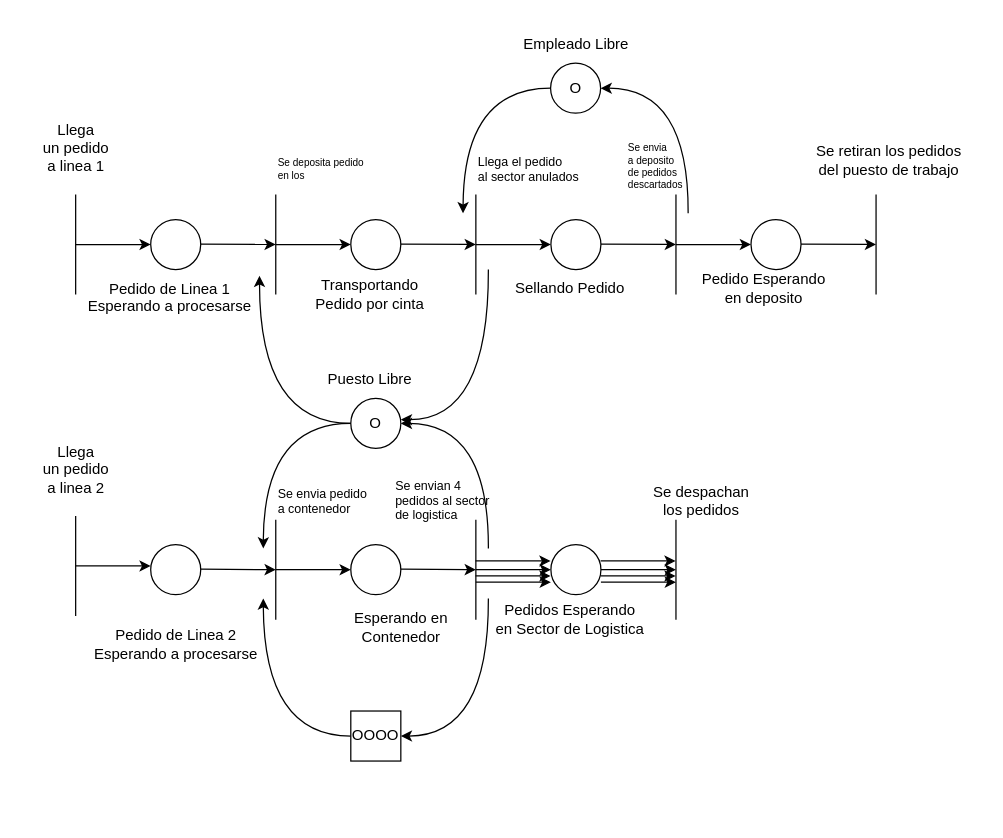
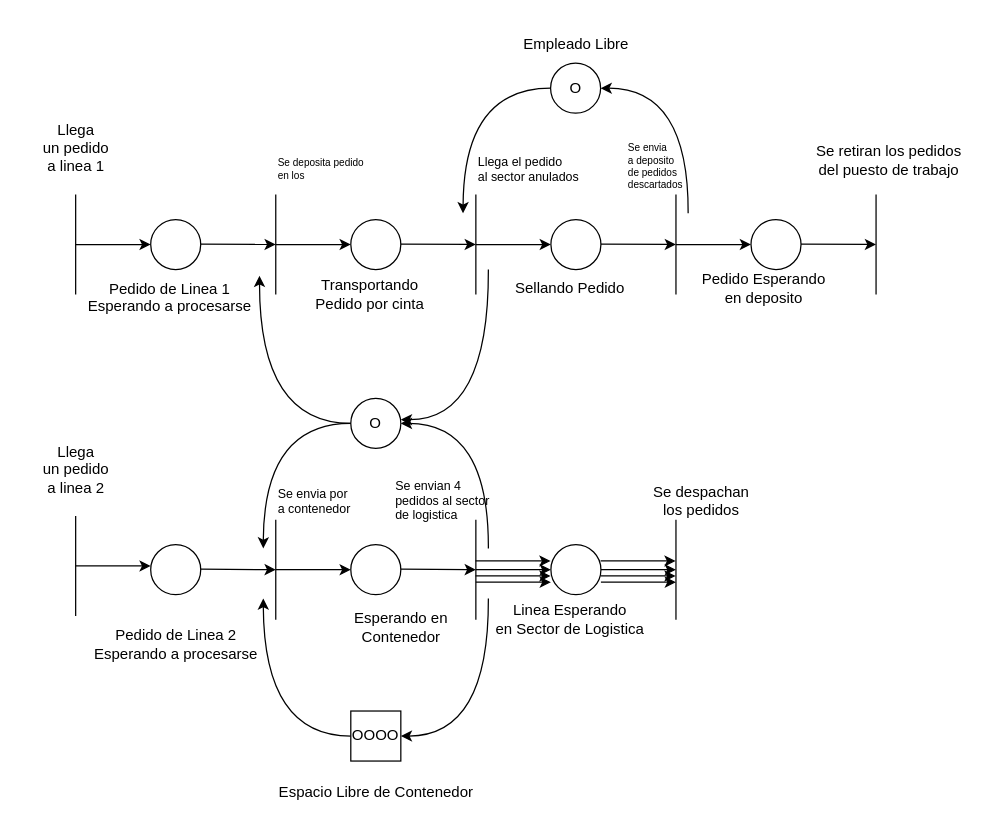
  <mxCell id="0" />
  <mxCell id="1" parent="0" />
  <mxCell id="2" value="" style="endArrow=none;html=1;rounded=0;" edge="1" parent="1"><mxGeometry width="50" height="50" relative="1" as="geometry"><mxPoint x="60" y="235" as="sourcePoint" /><mxPoint x="60" y="155" as="targetPoint" /></mxGeometry></mxCell>
  <mxCell id="3" value="" style="endArrow=classic;html=1;rounded=0;" edge="1" parent="1"><mxGeometry width="50" height="50" relative="1" as="geometry"><mxPoint x="60" y="195" as="sourcePoint" /><mxPoint x="120" y="195" as="targetPoint" /></mxGeometry></mxCell>
  <mxCell id="4" value="Llega&lt;div&gt;un pedido&lt;/div&gt;&lt;div&gt;a linea 1&lt;/div&gt;" style="text;html=1;align=center;verticalAlign=middle;resizable=0;points=[];autosize=1;strokeColor=none;fillColor=none;" vertex="1" parent="1"><mxGeometry x="20" y="88" width="80" height="60" as="geometry" /></mxCell>
  <mxCell id="5" value="" style="endArrow=none;html=1;rounded=0;" edge="1" parent="1"><mxGeometry width="50" height="50" relative="1" as="geometry"><mxPoint x="60" y="492" as="sourcePoint" /><mxPoint x="60" y="412" as="targetPoint" /></mxGeometry></mxCell>
  <mxCell id="6" value="" style="endArrow=classic;html=1;rounded=0;" edge="1" parent="1"><mxGeometry width="50" height="50" relative="1" as="geometry"><mxPoint x="60" y="452" as="sourcePoint" /><mxPoint x="120" y="452" as="targetPoint" /></mxGeometry></mxCell>
  <mxCell id="7" value="Llega&lt;div&gt;un pedido&lt;/div&gt;&lt;div&gt;a linea 2&lt;/div&gt;" style="text;html=1;align=center;verticalAlign=middle;resizable=0;points=[];autosize=1;strokeColor=none;fillColor=none;" vertex="1" parent="1"><mxGeometry x="20" y="345" width="80" height="60" as="geometry" /></mxCell>
  <mxCell id="8" value="" style="ellipse;whiteSpace=wrap;html=1;aspect=fixed;" vertex="1" parent="1"><mxGeometry x="120" y="175" width="40" height="40" as="geometry" /></mxCell>
  <mxCell id="9" value="" style="endArrow=none;html=1;rounded=0;" edge="1" parent="1"><mxGeometry width="50" height="50" relative="1" as="geometry"><mxPoint x="220" y="235" as="sourcePoint" /><mxPoint x="220" y="155" as="targetPoint" /></mxGeometry></mxCell>
  <mxCell id="10" value="" style="endArrow=classic;html=1;rounded=0;" edge="1" parent="1"><mxGeometry width="50" height="50" relative="1" as="geometry"><mxPoint x="220" y="195" as="sourcePoint" /><mxPoint x="280" y="195" as="targetPoint" /></mxGeometry></mxCell>
  <mxCell id="11" value="" style="endArrow=classic;html=1;rounded=0;" edge="1" parent="1"><mxGeometry width="50" height="50" relative="1" as="geometry"><mxPoint x="160" y="194.58" as="sourcePoint" /><mxPoint x="220" y="195" as="targetPoint" /></mxGeometry></mxCell>
  <mxCell id="12" value="" style="ellipse;whiteSpace=wrap;html=1;aspect=fixed;" vertex="1" parent="1"><mxGeometry x="120" y="435" width="40" height="40" as="geometry" /></mxCell>
  <mxCell id="13" value="" style="endArrow=none;html=1;rounded=0;" edge="1" parent="1"><mxGeometry width="50" height="50" relative="1" as="geometry"><mxPoint x="220" y="495" as="sourcePoint" /><mxPoint x="220" y="415" as="targetPoint" /></mxGeometry></mxCell>
  <mxCell id="14" value="" style="endArrow=classic;html=1;rounded=0;" edge="1" parent="1"><mxGeometry width="50" height="50" relative="1" as="geometry"><mxPoint x="220" y="455" as="sourcePoint" /><mxPoint x="280" y="455" as="targetPoint" /></mxGeometry></mxCell>
  <mxCell id="15" value="" style="endArrow=classic;html=1;rounded=0;" edge="1" parent="1"><mxGeometry width="50" height="50" relative="1" as="geometry"><mxPoint x="160" y="454.58" as="sourcePoint" /><mxPoint x="220" y="455" as="targetPoint" /></mxGeometry></mxCell>
  <mxCell id="16" value="Pedido de Linea 1&lt;div&gt;Esperando a procesarse&lt;div&gt;&lt;br&gt;&lt;/div&gt;&lt;/div&gt;" style="text;html=1;align=center;verticalAlign=middle;resizable=0;points=[];autosize=1;strokeColor=none;fillColor=none;" vertex="1" parent="1"><mxGeometry x="60" y="215" width="150" height="60" as="geometry" /></mxCell>
  <mxCell id="17" value="Pedido de Linea 2&lt;div&gt;Esperando a procesarse&lt;/div&gt;" style="text;html=1;align=center;verticalAlign=middle;resizable=0;points=[];autosize=1;strokeColor=none;fillColor=none;" vertex="1" parent="1"><mxGeometry x="65" y="495" width="150" height="40" as="geometry" /></mxCell>
  <mxCell id="18" value="" style="ellipse;whiteSpace=wrap;html=1;aspect=fixed;" vertex="1" parent="1"><mxGeometry x="280" y="175" width="40" height="40" as="geometry" /></mxCell>
  <mxCell id="19" value="" style="endArrow=none;html=1;rounded=0;" edge="1" parent="1"><mxGeometry width="50" height="50" relative="1" as="geometry"><mxPoint x="380" y="235" as="sourcePoint" /><mxPoint x="380" y="155" as="targetPoint" /></mxGeometry></mxCell>
  <mxCell id="20" value="" style="endArrow=classic;html=1;rounded=0;" edge="1" parent="1"><mxGeometry width="50" height="50" relative="1" as="geometry"><mxPoint x="380" y="195" as="sourcePoint" /><mxPoint x="440" y="195" as="targetPoint" /></mxGeometry></mxCell>
  <mxCell id="21" value="" style="endArrow=classic;html=1;rounded=0;" edge="1" parent="1"><mxGeometry width="50" height="50" relative="1" as="geometry"><mxPoint x="320" y="194.58" as="sourcePoint" /><mxPoint x="380" y="195" as="targetPoint" /></mxGeometry></mxCell>
  <mxCell id="22" value="" style="ellipse;whiteSpace=wrap;html=1;aspect=fixed;" vertex="1" parent="1"><mxGeometry x="280" y="435" width="40" height="40" as="geometry" /></mxCell>
  <mxCell id="23" value="" style="endArrow=none;html=1;rounded=0;" edge="1" parent="1"><mxGeometry width="50" height="50" relative="1" as="geometry"><mxPoint x="380" y="495" as="sourcePoint" /><mxPoint x="380" y="415" as="targetPoint" /></mxGeometry></mxCell>
  <mxCell id="24" value="" style="endArrow=classic;html=1;rounded=0;" edge="1" parent="1"><mxGeometry width="50" height="50" relative="1" as="geometry"><mxPoint x="380" y="455" as="sourcePoint" /><mxPoint x="440" y="455" as="targetPoint" /></mxGeometry></mxCell>
  <mxCell id="25" value="" style="endArrow=classic;html=1;rounded=0;" edge="1" parent="1"><mxGeometry width="50" height="50" relative="1" as="geometry"><mxPoint x="320" y="454.58" as="sourcePoint" /><mxPoint x="380" y="455" as="targetPoint" /></mxGeometry></mxCell>
  <mxCell id="26" value="&lt;h6&gt;&lt;span style=&quot;font-weight: normal;&quot;&gt;Se deposita pedido&lt;br&gt;en los&lt;/span&gt;&lt;/h6&gt;" style="text;html=1;align=left;verticalAlign=middle;resizable=0;points=[];autosize=1;strokeColor=none;fillColor=none;" vertex="1" parent="1"><mxGeometry x="220" y="100" width="90" height="70" as="geometry" /></mxCell>
  <mxCell id="27" value="Transportando&lt;div&gt;Pedido por cinta&lt;/div&gt;" style="text;html=1;align=center;verticalAlign=middle;resizable=0;points=[];autosize=1;strokeColor=none;fillColor=none;" vertex="1" parent="1"><mxGeometry x="240" y="215" width="110" height="40" as="geometry" /></mxCell>
  <mxCell id="28" style="edgeStyle=orthogonalEdgeStyle;rounded=0;orthogonalLoop=1;jettySize=auto;html=1;curved=1;" edge="1" parent="1" source="31"><mxGeometry relative="1" as="geometry"><mxPoint x="210" y="438" as="targetPoint" /></mxGeometry></mxCell>
  <mxCell id="29" style="edgeStyle=orthogonalEdgeStyle;rounded=0;orthogonalLoop=1;jettySize=auto;html=1;curved=1;endArrow=none;endFill=0;startArrow=classic;startFill=1;" edge="1" parent="1"><mxGeometry relative="1" as="geometry"><mxPoint x="390" y="215" as="targetPoint" /><mxPoint x="320" y="335" as="sourcePoint" /></mxGeometry></mxCell>
  <mxCell id="30" style="edgeStyle=orthogonalEdgeStyle;rounded=0;orthogonalLoop=1;jettySize=auto;html=1;curved=1;endArrow=none;endFill=0;startArrow=classic;startFill=1;" edge="1" parent="1" source="31"><mxGeometry relative="1" as="geometry"><mxPoint x="390" y="438" as="targetPoint" /></mxGeometry></mxCell>
  <mxCell id="31" value="O" style="ellipse;whiteSpace=wrap;html=1;aspect=fixed;" vertex="1" parent="1"><mxGeometry x="280" y="318" width="40" height="40" as="geometry" /></mxCell>
  <mxCell id="32" value="&lt;h5&gt;&lt;span style=&quot;font-weight: normal;&quot;&gt;Llega el pedido&lt;br&gt;al sector anulados&lt;/span&gt;&lt;/h5&gt;" style="text;html=1;align=left;verticalAlign=middle;resizable=0;points=[];autosize=1;strokeColor=none;fillColor=none;" vertex="1" parent="1"><mxGeometry x="380" y="100" width="100" height="70" as="geometry" /></mxCell>
- <mxCell id="33" value="Puesto Libre" style="text;html=1;align=center;verticalAlign=middle;resizable=0;points=[];autosize=1;strokeColor=none;fillColor=none;" vertex="1" parent="1"><mxGeometry x="250" y="288" width="90" height="30" as="geometry" /></mxCell>
  <mxCell id="34" style="edgeStyle=orthogonalEdgeStyle;rounded=0;orthogonalLoop=1;jettySize=auto;html=1;entryX=0.98;entryY=0.083;entryDx=0;entryDy=0;entryPerimeter=0;curved=1;" edge="1" parent="1" source="31" target="16"><mxGeometry relative="1" as="geometry" /></mxCell>
  <mxCell id="35" value="" style="ellipse;whiteSpace=wrap;html=1;aspect=fixed;" vertex="1" parent="1"><mxGeometry x="440" y="175" width="40" height="40" as="geometry" /></mxCell>
  <mxCell id="36" value="" style="endArrow=none;html=1;rounded=0;" edge="1" parent="1"><mxGeometry width="50" height="50" relative="1" as="geometry"><mxPoint x="540" y="235" as="sourcePoint" /><mxPoint x="540" y="155" as="targetPoint" /></mxGeometry></mxCell>
  <mxCell id="37" value="" style="endArrow=classic;html=1;rounded=0;" edge="1" parent="1"><mxGeometry width="50" height="50" relative="1" as="geometry"><mxPoint x="540" y="195" as="sourcePoint" /><mxPoint x="600" y="195" as="targetPoint" /></mxGeometry></mxCell>
  <mxCell id="38" value="" style="endArrow=classic;html=1;rounded=0;" edge="1" parent="1"><mxGeometry width="50" height="50" relative="1" as="geometry"><mxPoint x="480" y="194.58" as="sourcePoint" /><mxPoint x="540" y="195" as="targetPoint" /></mxGeometry></mxCell>
  <mxCell id="39" value="Sellando Pedido" style="text;html=1;align=center;verticalAlign=middle;resizable=0;points=[];autosize=1;strokeColor=none;fillColor=none;" vertex="1" parent="1"><mxGeometry x="400" y="215" width="110" height="30" as="geometry" /></mxCell>
  <mxCell id="40" style="edgeStyle=orthogonalEdgeStyle;rounded=0;orthogonalLoop=1;jettySize=auto;html=1;curved=1;" edge="1" parent="1" source="42"><mxGeometry relative="1" as="geometry"><mxPoint x="369.75" y="170" as="targetPoint" /></mxGeometry></mxCell>
  <mxCell id="41" style="edgeStyle=orthogonalEdgeStyle;rounded=0;orthogonalLoop=1;jettySize=auto;html=1;curved=1;endArrow=none;endFill=0;startArrow=classic;startFill=1;" edge="1" parent="1" source="42"><mxGeometry relative="1" as="geometry"><mxPoint x="549.75" y="170" as="targetPoint" /></mxGeometry></mxCell>
  <mxCell id="42" value="O" style="ellipse;whiteSpace=wrap;html=1;aspect=fixed;" vertex="1" parent="1"><mxGeometry x="439.75" y="50" width="40" height="40" as="geometry" /></mxCell>
  <mxCell id="43" value="Empleado Libre" style="text;html=1;align=center;verticalAlign=middle;resizable=0;points=[];autosize=1;strokeColor=none;fillColor=none;" vertex="1" parent="1"><mxGeometry x="405" y="20" width="110" height="30" as="geometry" /></mxCell>
  <mxCell id="44" value="&lt;h6&gt;&lt;span style=&quot;font-weight: normal;&quot;&gt;Se envia&lt;br&gt;a deposito&lt;br&gt;de pedidos&amp;nbsp;&lt;br&gt;descartados&lt;/span&gt;&lt;/h6&gt;" style="text;html=1;align=left;verticalAlign=middle;resizable=0;points=[];autosize=1;strokeColor=none;fillColor=none;" vertex="1" parent="1"><mxGeometry x="500" y="88" width="70" height="90" as="geometry" /></mxCell>
  <mxCell id="45" value="" style="ellipse;whiteSpace=wrap;html=1;aspect=fixed;" vertex="1" parent="1"><mxGeometry x="600" y="175" width="40" height="40" as="geometry" /></mxCell>
  <mxCell id="46" value="" style="endArrow=none;html=1;rounded=0;" edge="1" parent="1"><mxGeometry width="50" height="50" relative="1" as="geometry"><mxPoint x="700" y="235" as="sourcePoint" /><mxPoint x="700" y="155" as="targetPoint" /></mxGeometry></mxCell>
  <mxCell id="47" value="" style="endArrow=classic;html=1;rounded=0;" edge="1" parent="1"><mxGeometry width="50" height="50" relative="1" as="geometry"><mxPoint x="640" y="194.58" as="sourcePoint" /><mxPoint x="700" y="195" as="targetPoint" /></mxGeometry></mxCell>
  <mxCell id="48" value="Pedido Esperando&lt;div&gt;en deposito&lt;/div&gt;" style="text;html=1;align=center;verticalAlign=middle;resizable=0;points=[];autosize=1;strokeColor=none;fillColor=none;" vertex="1" parent="1"><mxGeometry x="550" y="210" width="120" height="40" as="geometry" /></mxCell>
  <mxCell id="49" value="Se retiran los pedidos&lt;div&gt;del puesto de trabajo&lt;/div&gt;" style="text;html=1;align=center;verticalAlign=middle;resizable=0;points=[];autosize=1;strokeColor=none;fillColor=none;" vertex="1" parent="1"><mxGeometry x="640" y="108" width="140" height="40" as="geometry" /></mxCell>
  <mxCell id="50" value="Esperando en&lt;div&gt;Contenedor&lt;/div&gt;" style="text;html=1;align=center;verticalAlign=middle;resizable=0;points=[];autosize=1;strokeColor=none;fillColor=none;" vertex="1" parent="1"><mxGeometry x="270" y="481" width="100" height="40" as="geometry" /></mxCell>
  <mxCell id="51" style="edgeStyle=orthogonalEdgeStyle;rounded=0;orthogonalLoop=1;jettySize=auto;html=1;curved=1;" edge="1" source="53" parent="1"><mxGeometry relative="1" as="geometry"><mxPoint x="210" y="478" as="targetPoint" /></mxGeometry></mxCell>
  <mxCell id="52" style="edgeStyle=orthogonalEdgeStyle;rounded=0;orthogonalLoop=1;jettySize=auto;html=1;curved=1;endArrow=none;endFill=0;startArrow=classic;startFill=1;" edge="1" source="53" parent="1"><mxGeometry relative="1" as="geometry"><mxPoint x="390" y="478" as="targetPoint" /></mxGeometry></mxCell>
  <mxCell id="53" value="OOOO" style="whiteSpace=wrap;html=1;aspect=fixed;rounded=0;" vertex="1" parent="1"><mxGeometry x="280" y="568" width="40" height="40" as="geometry" /></mxCell>
+ <mxCell id="54" value="Espacio Libre de Contenedor" style="text;html=1;align=center;verticalAlign=middle;resizable=0;points=[];autosize=1;strokeColor=none;fillColor=none;" vertex="1" parent="1"><mxGeometry x="210" y="618" width="180" height="30" as="geometry" /></mxCell>
  <mxCell id="55" value="" style="endArrow=classic;html=1;rounded=0;" edge="1" parent="1"><mxGeometry width="50" height="50" relative="1" as="geometry"><mxPoint x="380" y="465" as="sourcePoint" /><mxPoint x="440" y="465" as="targetPoint" /></mxGeometry></mxCell>
  <mxCell id="56" value="" style="endArrow=classic;html=1;rounded=0;" edge="1" parent="1"><mxGeometry width="50" height="50" relative="1" as="geometry"><mxPoint x="379.75" y="448" as="sourcePoint" /><mxPoint x="439.75" y="448" as="targetPoint" /></mxGeometry></mxCell>
  <mxCell id="57" value="" style="endArrow=classic;html=1;rounded=0;" edge="1" parent="1"><mxGeometry width="50" height="50" relative="1" as="geometry"><mxPoint x="379.75" y="460" as="sourcePoint" /><mxPoint x="439.75" y="460" as="targetPoint" /></mxGeometry></mxCell>
  <mxCell id="58" value="" style="ellipse;whiteSpace=wrap;html=1;aspect=fixed;" vertex="1" parent="1"><mxGeometry x="440" y="435" width="40" height="40" as="geometry" /></mxCell>
  <mxCell id="59" value="" style="endArrow=none;html=1;rounded=0;" edge="1" parent="1"><mxGeometry width="50" height="50" relative="1" as="geometry"><mxPoint x="540" y="495" as="sourcePoint" /><mxPoint x="540" y="415" as="targetPoint" /></mxGeometry></mxCell>
- <mxCell id="60" value="&lt;h5&gt;&lt;span style=&quot;font-weight: normal;&quot;&gt;Se envia pedido&lt;br&gt;a contenedor&lt;/span&gt;&lt;/h5&gt;" style="text;html=1;align=left;verticalAlign=middle;resizable=0;points=[];autosize=1;strokeColor=none;fillColor=none;" vertex="1" parent="1"><mxGeometry x="220" y="365" width="90" height="70" as="geometry" /></mxCell>
+ <mxCell id="60" value="&lt;h5&gt;&lt;span style=&quot;font-weight: normal;&quot;&gt;Se envia por&lt;br&gt;a contenedor&lt;/span&gt;&lt;/h5&gt;" style="text;html=1;align=left;verticalAlign=middle;resizable=0;points=[];autosize=1;strokeColor=none;fillColor=none;" vertex="1" parent="1"><mxGeometry x="220" y="365" width="90" height="70" as="geometry" /></mxCell>
  <mxCell id="61" value="&lt;h5&gt;&lt;span style=&quot;font-weight: normal;&quot;&gt;Se envian 4&lt;br&gt;pedidos al sector&lt;br&gt;de logistica&lt;/span&gt;&lt;/h5&gt;" style="text;html=1;align=left;verticalAlign=middle;resizable=0;points=[];autosize=1;strokeColor=none;fillColor=none;" vertex="1" parent="1"><mxGeometry x="314" y="360" width="100" height="80" as="geometry" /></mxCell>
- <mxCell id="62" value="Pedidos Esperando&lt;div&gt;en Sector de Logistica&lt;/div&gt;" style="text;html=1;align=center;verticalAlign=middle;resizable=0;points=[];autosize=1;strokeColor=none;fillColor=none;" vertex="1" parent="1"><mxGeometry x="385" y="475" width="140" height="40" as="geometry" /></mxCell>
+ <mxCell id="62" value="Linea Esperando&lt;div&gt;en Sector de Logistica&lt;/div&gt;" style="text;html=1;align=center;verticalAlign=middle;resizable=0;points=[];autosize=1;strokeColor=none;fillColor=none;" vertex="1" parent="1"><mxGeometry x="385" y="475" width="140" height="40" as="geometry" /></mxCell>
  <mxCell id="63" value="" style="endArrow=classic;html=1;rounded=0;" edge="1" parent="1"><mxGeometry width="50" height="50" relative="1" as="geometry"><mxPoint x="480" y="455" as="sourcePoint" /><mxPoint x="540" y="455" as="targetPoint" /></mxGeometry></mxCell>
  <mxCell id="64" value="" style="endArrow=classic;html=1;rounded=0;" edge="1" parent="1"><mxGeometry width="50" height="50" relative="1" as="geometry"><mxPoint x="480" y="465" as="sourcePoint" /><mxPoint x="540" y="465" as="targetPoint" /></mxGeometry></mxCell>
  <mxCell id="65" value="" style="endArrow=classic;html=1;rounded=0;" edge="1" parent="1"><mxGeometry width="50" height="50" relative="1" as="geometry"><mxPoint x="479.75" y="448" as="sourcePoint" /><mxPoint x="539.75" y="448" as="targetPoint" /></mxGeometry></mxCell>
  <mxCell id="66" value="" style="endArrow=classic;html=1;rounded=0;" edge="1" parent="1"><mxGeometry width="50" height="50" relative="1" as="geometry"><mxPoint x="479.75" y="460" as="sourcePoint" /><mxPoint x="539.75" y="460" as="targetPoint" /></mxGeometry></mxCell>
  <mxCell id="67" value="Se despachan&lt;div&gt;los pedidos&lt;/div&gt;" style="text;html=1;align=center;verticalAlign=middle;resizable=0;points=[];autosize=1;strokeColor=none;fillColor=none;" vertex="1" parent="1"><mxGeometry x="510" y="380" width="100" height="40" as="geometry" /></mxCell>
